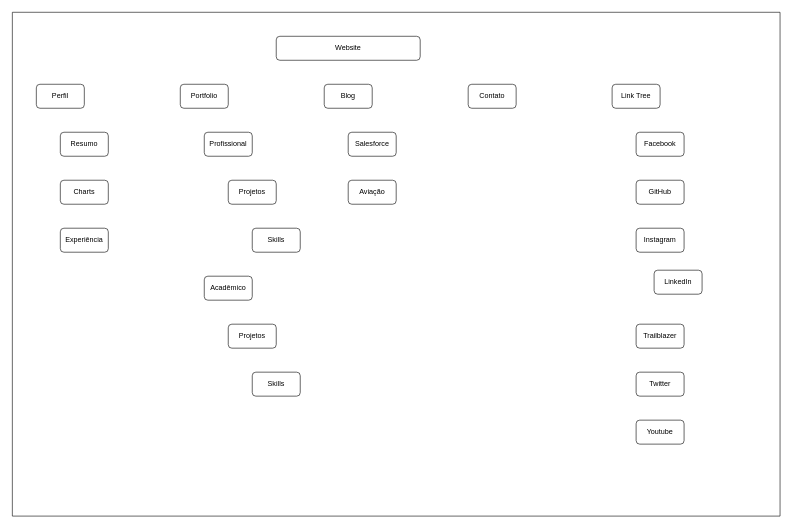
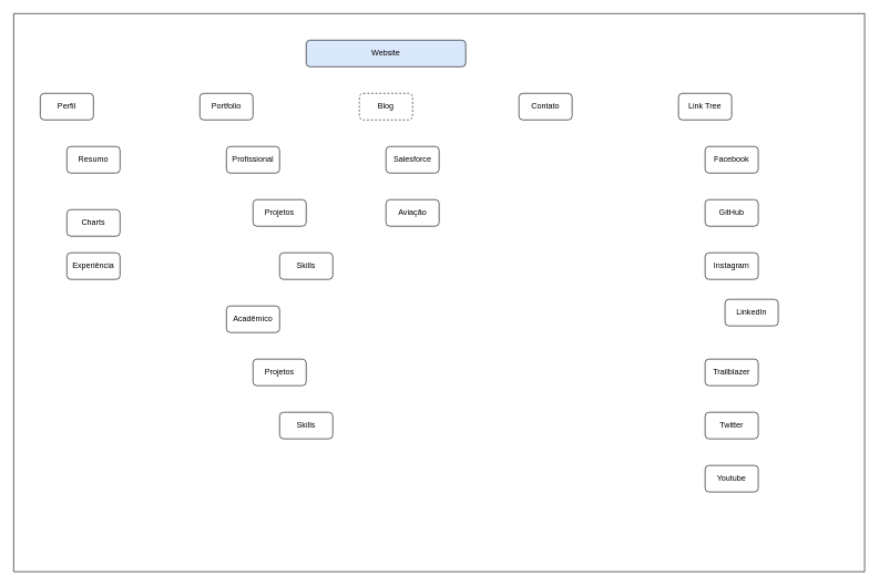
  <mxCell id="0" />
  <mxCell id="1" parent="0" />
  <mxCell id="2" value="" style="verticalLabelPosition=bottom;verticalAlign=top;html=1;shape=mxgraph.basic.rect;fillColor2=none;strokeWidth=1;size=20;indent=5;fillColor=none;" vertex="1" parent="1"><mxGeometry width="1280" height="840" as="geometry" x="20" y="20" /></mxCell>
  <mxCell id="3" value="Salesforce" style="rounded=1;whiteSpace=wrap;html=1;" vertex="1" parent="1"><mxGeometry x="580" y="220" width="80" height="40" as="geometry" /></mxCell>
  <mxCell id="4" value="Portfolio" style="rounded=1;whiteSpace=wrap;html=1;" vertex="1" parent="1"><mxGeometry x="300" y="140" width="80" height="40" as="geometry" /></mxCell>
  <mxCell id="5" value="Profissional" style="rounded=1;whiteSpace=wrap;html=1;" vertex="1" parent="1"><mxGeometry x="340" y="220" width="80" height="40" as="geometry" /></mxCell>
  <mxCell id="6" value="Acadêmico" style="rounded=1;whiteSpace=wrap;html=1;" vertex="1" parent="1"><mxGeometry x="340" y="460" width="80" height="40" as="geometry" /></mxCell>
  <mxCell id="7" value="Perfil" style="rounded=1;whiteSpace=wrap;html=1;" vertex="1" parent="1"><mxGeometry x="60" y="140" width="80" height="40" as="geometry" /></mxCell>
- <mxCell id="8" value="Blog" style="rounded=1;whiteSpace=wrap;html=1;" vertex="1" parent="1"><mxGeometry x="540" y="140" width="80" height="40" as="geometry" /></mxCell>
+ <mxCell id="8" value="Blog" style="rounded=1;whiteSpace=wrap;html=1;dashed=1;" vertex="1" parent="1"><mxGeometry x="540" y="140" width="80" height="40" as="geometry" /></mxCell>
  <mxCell id="9" value="Aviação" style="rounded=1;whiteSpace=wrap;html=1;" vertex="1" parent="1"><mxGeometry x="580" y="300" width="80" height="40" as="geometry" /></mxCell>
  <mxCell id="10" value="Contato" style="rounded=1;whiteSpace=wrap;html=1;" vertex="1" parent="1"><mxGeometry x="780" y="140" width="80" height="40" as="geometry" /></mxCell>
  <mxCell id="11" value="Link Tree" style="rounded=1;whiteSpace=wrap;html=1;" vertex="1" parent="1"><mxGeometry x="1020" y="140" width="80" height="40" as="geometry" /></mxCell>
  <mxCell id="12" value="Facebook" style="rounded=1;whiteSpace=wrap;html=1;" vertex="1" parent="1"><mxGeometry x="1060" y="220" width="80" height="40" as="geometry" /></mxCell>
  <mxCell id="13" value="GitHub" style="rounded=1;whiteSpace=wrap;html=1;" vertex="1" parent="1"><mxGeometry x="1060" y="300" width="80" height="40" as="geometry" /></mxCell>
  <mxCell id="14" value="Instagram" style="rounded=1;whiteSpace=wrap;html=1;" vertex="1" parent="1"><mxGeometry x="1060" y="380" width="80" height="40" as="geometry" /></mxCell>
  <mxCell id="15" value="LinkedIn" style="rounded=1;whiteSpace=wrap;html=1;" vertex="1" parent="1"><mxGeometry x="1090" y="450" width="80" height="40" as="geometry" /></mxCell>
  <mxCell id="16" value="Trailblazer" style="rounded=1;whiteSpace=wrap;html=1;" vertex="1" parent="1"><mxGeometry x="1060" y="540" width="80" height="40" as="geometry" /></mxCell>
  <mxCell id="17" value="Twitter" style="rounded=1;whiteSpace=wrap;html=1;" vertex="1" parent="1"><mxGeometry x="1060" y="620" width="80" height="40" as="geometry" /></mxCell>
  <mxCell id="18" value="Youtube" style="rounded=1;whiteSpace=wrap;html=1;" vertex="1" parent="1"><mxGeometry x="1060" y="700" width="80" height="40" as="geometry" /></mxCell>
- <mxCell id="19" value="Website" style="rounded=1;whiteSpace=wrap;html=1;" vertex="1" parent="1"><mxGeometry x="460" y="60" width="240" height="40" as="geometry" /></mxCell>
+ <mxCell id="19" value="Website" style="rounded=1;whiteSpace=wrap;html=1;fillColor=#dae8fc;" vertex="1" parent="1"><mxGeometry x="460" y="60" width="240" height="40" as="geometry" /></mxCell>
  <mxCell id="20" value="Resumo" style="rounded=1;whiteSpace=wrap;html=1;" vertex="1" parent="1"><mxGeometry x="100" y="220" width="80" height="40" as="geometry" /></mxCell>
- <mxCell id="21" value="Charts" style="rounded=1;whiteSpace=wrap;html=1;" vertex="1" parent="1"><mxGeometry x="100" y="300" width="80" height="40" as="geometry" /></mxCell>
+ <mxCell id="21" value="Charts" style="rounded=1;whiteSpace=wrap;html=1;" vertex="1" parent="1"><mxGeometry x="100" y="315" width="80" height="40" as="geometry" /></mxCell>
  <mxCell id="22" value="Experiência" style="rounded=1;whiteSpace=wrap;html=1;" vertex="1" parent="1"><mxGeometry x="100" y="380" width="80" height="40" as="geometry" /></mxCell>
  <mxCell id="23" value="Projetos" style="rounded=1;whiteSpace=wrap;html=1;" vertex="1" parent="1"><mxGeometry x="380" y="540" width="80" height="40" as="geometry" /></mxCell>
  <mxCell id="24" value="Skills" style="rounded=1;whiteSpace=wrap;html=1;" vertex="1" parent="1"><mxGeometry x="420" y="620" width="80" height="40" as="geometry" /></mxCell>
  <mxCell id="25" value="Projetos" style="rounded=1;whiteSpace=wrap;html=1;" vertex="1" parent="1"><mxGeometry x="380" y="300" width="80" height="40" as="geometry" /></mxCell>
  <mxCell id="26" value="Skills" style="rounded=1;whiteSpace=wrap;html=1;" vertex="1" parent="1"><mxGeometry x="420" y="380" width="80" height="40" as="geometry" /></mxCell>
